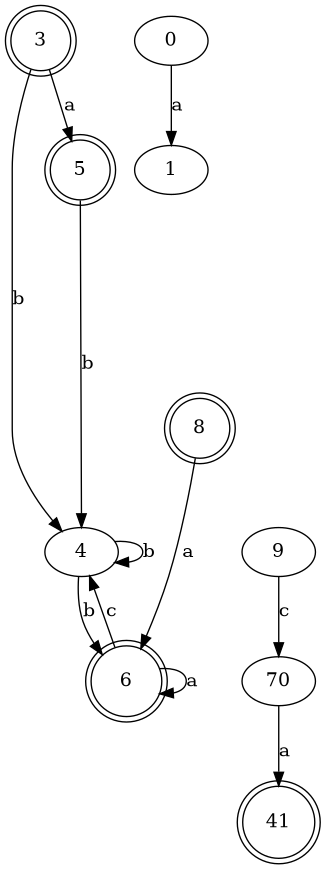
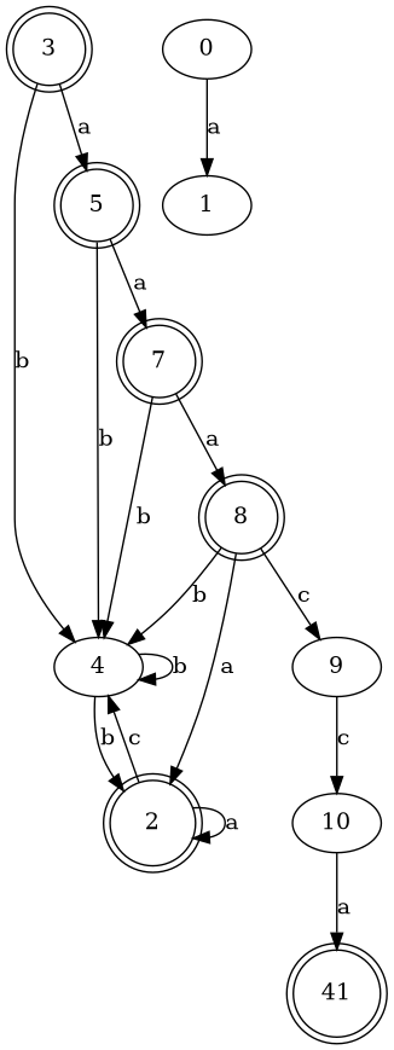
  digraph {
    node [shape=doublecircle]
    4 [shape=""]
    3
    5
-   6
+   6 [label=2]
+   7
    8
    9 [shape=""]
-   10 [label=70 shape=""]
+   10 [shape=""]
    n9 [label=41]
    0 [shape=""]
    1 [shape=""]
    4 -> 4 [label=b]
    4 -> 6 [label=b]
    3 -> 4 [label=b]
    3 -> 5 [label=a]
    5 -> 4 [label=b]
+   5 -> 7 [label=a]
    6 -> 4 [label=c]
    6 -> 6 [label=a]
+   7 -> 4 [label=b]
+   7 -> 8 [label=a]
+   8 -> 4 [label=b]
    8 -> 6 [label=a]
+   8 -> 9 [label=c]
    9 -> 10 [label=c]
    10 -> n9 [label=a]
    0 -> 1 [label=a]
  }
